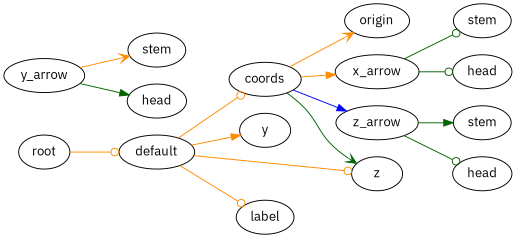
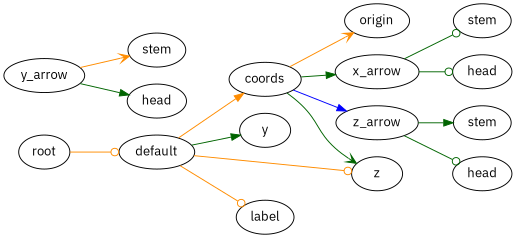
  digraph {
    fontname="IBM Plex Sans"
    rankdir=LR
    node [fontname="IBM Plex Sans"]
    edge [arrowhead=odot color=darkorange fontname="IBM Plex Sans"]
    n1 [label=root]
    n2 [label=default]
    n3 [label=coords]
    n4 [label=y]
    n5 [label=z]
    n6 [label=label]
    n7 [label=origin]
    n8 [label=x_arrow]
    n9 [label=z_arrow]
    n10 [label=stem]
    n11 [label=head]
    n12 [label=y_arrow]
    n13 [label=stem]
    n14 [label=head]
    n15 [label=stem]
    n16 [label=head]
    n1 -> n2
-   n2 -> n3
-   n2 -> n4 [arrowhead=normal]
+   n2 -> n3 [arrowhead=normal]
+   n2 -> n4 [arrowhead=normal color=darkgreen]
    n2 -> n5
    n2 -> n6
    n3 -> n5 [arrowhead=vee color=darkgreen]
    n3 -> n7 [arrowhead=vee]
-   n3 -> n8 [arrowhead=normal]
+   n3 -> n8 [arrowhead=normal color=darkgreen]
    n3 -> n9 [arrowhead=normal color=blue]
    n8 -> n10 [color=darkgreen]
    n8 -> n11 [color=darkgreen]
    n9 -> n15 [arrowhead=normal color=darkgreen]
    n9 -> n16 [color=darkgreen]
    n12 -> n13 [arrowhead=vee]
    n12 -> n14 [arrowhead=normal color=darkgreen]
  }
